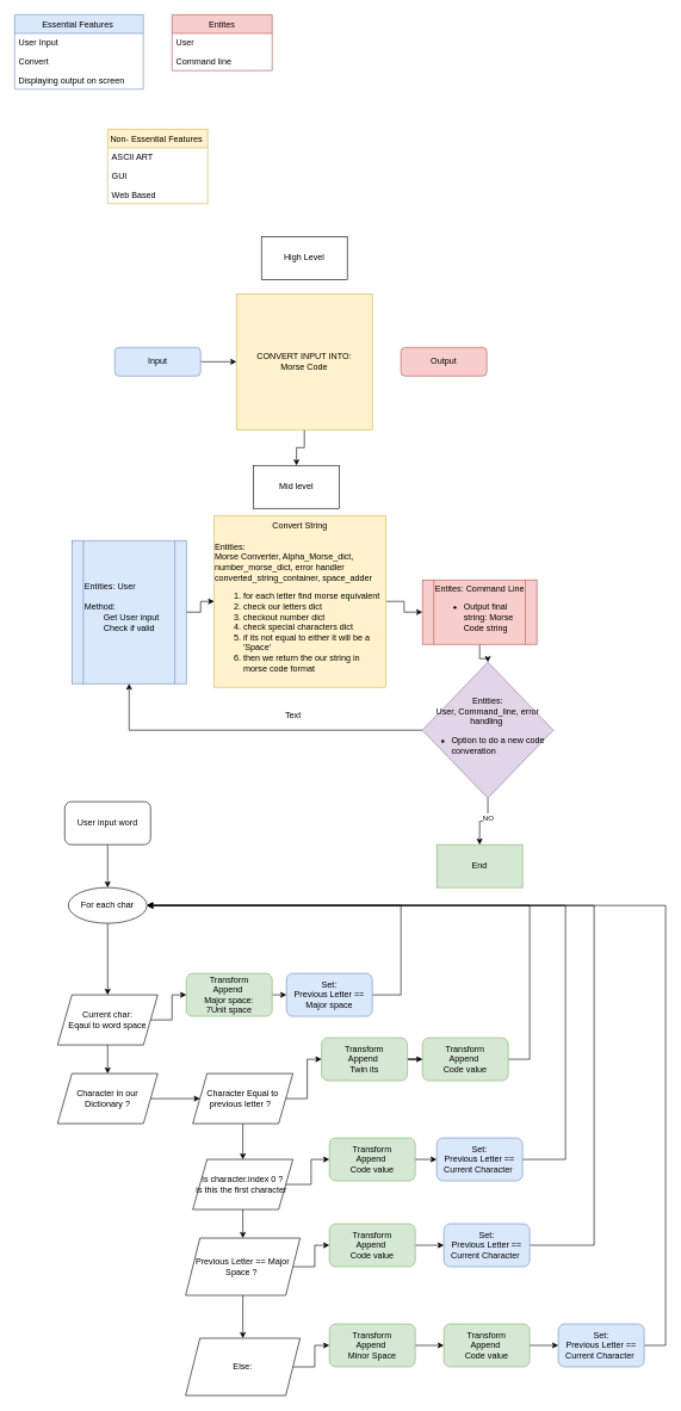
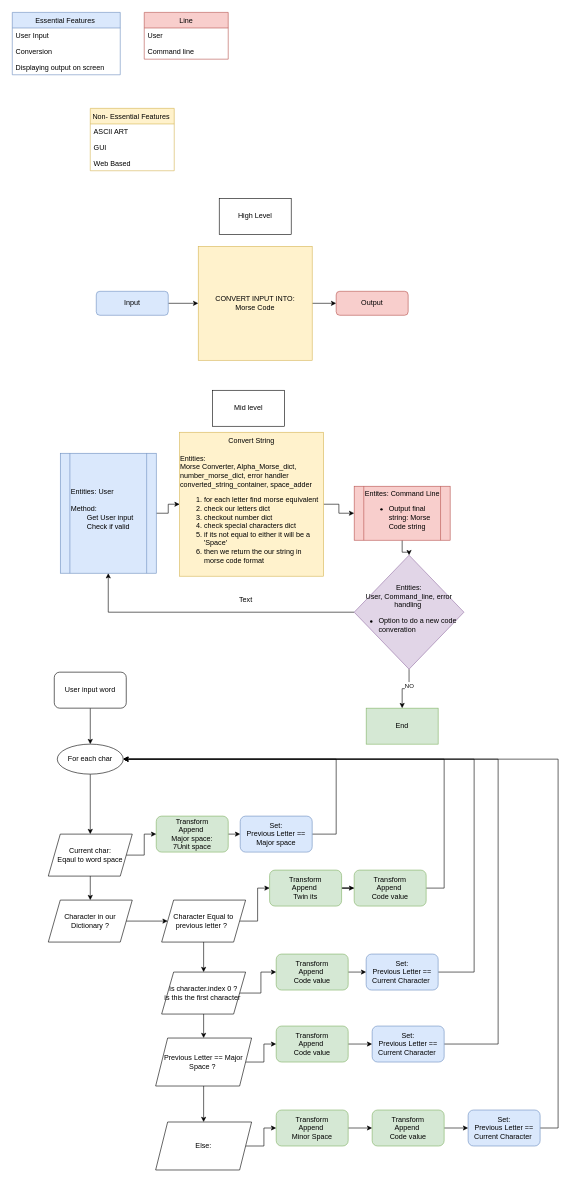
  <mxCell id="0" />
  <mxCell id="1" parent="0" />
  <mxCell id="2" style="edgeStyle=orthogonalEdgeStyle;rounded=0;orthogonalLoop=1;jettySize=auto;html=1;exitX=1;exitY=0.5;exitDx=0;exitDy=0;" edge="1" parent="1" source="3" target="11"><mxGeometry relative="1" as="geometry" /></mxCell>
  <mxCell id="3" value="Entities: User&amp;nbsp;&lt;br&gt;&lt;br&gt;Method:&lt;br&gt;&lt;span style=&quot;white-space: pre&quot;&gt;&#09;&lt;/span&gt;Get User input&lt;br&gt;&lt;span style=&quot;white-space: pre&quot;&gt;&#09;&lt;/span&gt;Check if valid&amp;nbsp;&lt;br&gt;&lt;span style=&quot;white-space: pre&quot;&gt;&#09;&lt;/span&gt;" style="shape=process;whiteSpace=wrap;html=1;backgroundOutline=1;align=left;fillColor=#dae8fc;strokeColor=#6c8ebf;" vertex="1" parent="1"><mxGeometry x="100" y="755" width="160" height="200" as="geometry" /></mxCell>
- <mxCell id="4" style="edgeStyle=orthogonalEdgeStyle;rounded=0;orthogonalLoop=1;jettySize=auto;html=1;" edge="1" parent="1" source="5" target="27"><mxGeometry relative="1" as="geometry" /></mxCell>
+ <mxCell id="4" style="edgeStyle=orthogonalEdgeStyle;rounded=0;orthogonalLoop=1;jettySize=auto;html=1;entryX=0;entryY=0.5;entryDx=0;entryDy=0;" edge="1" parent="1" source="5" target="8"><mxGeometry relative="1" as="geometry" /></mxCell>
  <mxCell id="5" value="CONVERT INPUT INTO:&lt;br&gt;Morse Code" style="whiteSpace=wrap;html=1;aspect=fixed;fillColor=#fff2cc;strokeColor=#d6b656;" vertex="1" parent="1"><mxGeometry x="330" y="410" width="190" height="190" as="geometry" /></mxCell>
  <mxCell id="6" style="edgeStyle=orthogonalEdgeStyle;rounded=0;orthogonalLoop=1;jettySize=auto;html=1;entryX=0;entryY=0.5;entryDx=0;entryDy=0;" edge="1" parent="1" source="7" target="5"><mxGeometry relative="1" as="geometry" /></mxCell>
  <mxCell id="7" value="Input" style="rounded=1;whiteSpace=wrap;html=1;fontSize=12;glass=0;strokeWidth=1;shadow=0;fillColor=#dae8fc;strokeColor=#6c8ebf;" vertex="1" parent="1"><mxGeometry x="160" y="485" width="120" height="40" as="geometry" /></mxCell>
  <mxCell id="8" value="Output" style="rounded=1;whiteSpace=wrap;html=1;fontSize=12;glass=0;strokeWidth=1;shadow=0;fillColor=#f8cecc;strokeColor=#b85450;" vertex="1" parent="1"><mxGeometry x="560" y="485" width="120" height="40" as="geometry" /></mxCell>
  <mxCell id="9" value="High Level" style="rounded=0;whiteSpace=wrap;html=1;" vertex="1" parent="1"><mxGeometry x="365" y="330" width="120" height="60" as="geometry" /></mxCell>
  <mxCell id="10" style="edgeStyle=orthogonalEdgeStyle;rounded=0;orthogonalLoop=1;jettySize=auto;html=1;" edge="1" parent="1" source="11" target="13"><mxGeometry relative="1" as="geometry" /></mxCell>
  <mxCell id="11" value="Convert String&lt;br&gt;&lt;br&gt;&lt;div style=&quot;text-align: left&quot;&gt;Entities:&amp;nbsp;&lt;/div&gt;&lt;div style=&quot;text-align: left&quot;&gt;Morse Converter, Alpha_Morse_dict, number_morse_dict, error handler converted_string_container, space_adder&lt;/div&gt;&lt;ol&gt;&lt;li style=&quot;text-align: left&quot;&gt;for each letter find morse equivalent&lt;/li&gt;&lt;li style=&quot;text-align: left&quot;&gt;check our letters dict&amp;nbsp;&lt;/li&gt;&lt;li style=&quot;text-align: left&quot;&gt;checkout number dict&lt;/li&gt;&lt;li style=&quot;text-align: left&quot;&gt;check special characters dict&lt;/li&gt;&lt;li style=&quot;text-align: left&quot;&gt;if its not equal to either it will be a 'Space'&lt;/li&gt;&lt;li style=&quot;text-align: left&quot;&gt;&lt;span&gt;then we return the our string in morse code format&amp;nbsp; &amp;nbsp;&lt;/span&gt;&lt;br&gt;&lt;/li&gt;&lt;/ol&gt;" style="whiteSpace=wrap;html=1;aspect=fixed;fillColor=#fff2cc;strokeColor=#d6b656;" vertex="1" parent="1"><mxGeometry x="299" y="720" width="240" height="240" as="geometry" /></mxCell>
  <mxCell id="12" style="edgeStyle=orthogonalEdgeStyle;rounded=0;orthogonalLoop=1;jettySize=auto;html=1;entryX=0.5;entryY=0;entryDx=0;entryDy=0;" edge="1" parent="1" source="13" target="31"><mxGeometry relative="1" as="geometry" /></mxCell>
  <mxCell id="13" value="Entites: Command Line&lt;br&gt;&lt;ul&gt;&lt;li&gt;Output final string: Morse Code string&lt;/li&gt;&lt;/ul&gt;" style="shape=process;whiteSpace=wrap;html=1;backgroundOutline=1;align=left;fillColor=#f8cecc;strokeColor=#b85450;" vertex="1" parent="1"><mxGeometry x="590" y="810" width="160" height="90" as="geometry" /></mxCell>
  <mxCell id="14" value="Text" style="text;html=1;align=center;verticalAlign=middle;resizable=0;points=[];autosize=1;strokeColor=none;fillColor=none;" vertex="1" parent="1"><mxGeometry x="389" y="990" width="40" height="20" as="geometry" /></mxCell>
  <mxCell id="15" value="End" style="rounded=0;whiteSpace=wrap;html=1;fillColor=#d5e8d4;strokeColor=#82b366;" vertex="1" parent="1"><mxGeometry x="610" y="1180" width="120" height="60" as="geometry" /></mxCell>
  <mxCell id="16" value="Essential Features " style="swimlane;fontStyle=0;childLayout=stackLayout;horizontal=1;startSize=26;horizontalStack=0;resizeParent=1;resizeParentMax=0;resizeLast=0;collapsible=1;marginBottom=0;fillColor=#dae8fc;strokeColor=#6c8ebf;" vertex="1" parent="1"><mxGeometry x="20" y="20" width="180" height="104" as="geometry" /></mxCell>
  <mxCell id="17" value="User Input" style="text;strokeColor=none;fillColor=none;align=left;verticalAlign=top;spacingLeft=4;spacingRight=4;overflow=hidden;rotatable=0;points=[[0,0.5],[1,0.5]];portConstraint=eastwest;" vertex="1" parent="16"><mxGeometry y="26" width="180" height="26" as="geometry" /></mxCell>
- <mxCell id="18" value="Convert " style="text;strokeColor=none;fillColor=none;align=left;verticalAlign=top;spacingLeft=4;spacingRight=4;overflow=hidden;rotatable=0;points=[[0,0.5],[1,0.5]];portConstraint=eastwest;" vertex="1" parent="16"><mxGeometry y="52" width="180" height="26" as="geometry" /></mxCell>
+ <mxCell id="18" value="Conversion " style="text;strokeColor=none;fillColor=none;align=left;verticalAlign=top;spacingLeft=4;spacingRight=4;overflow=hidden;rotatable=0;points=[[0,0.5],[1,0.5]];portConstraint=eastwest;" vertex="1" parent="16"><mxGeometry y="52" width="180" height="26" as="geometry" /></mxCell>
  <mxCell id="19" value="Displaying output on screen" style="text;strokeColor=none;fillColor=none;align=left;verticalAlign=top;spacingLeft=4;spacingRight=4;overflow=hidden;rotatable=0;points=[[0,0.5],[1,0.5]];portConstraint=eastwest;" vertex="1" parent="16"><mxGeometry y="78" width="180" height="26" as="geometry" /></mxCell>
- <mxCell id="20" value="Entites" style="swimlane;fontStyle=0;childLayout=stackLayout;horizontal=1;startSize=26;horizontalStack=0;resizeParent=1;resizeParentMax=0;resizeLast=0;collapsible=1;marginBottom=0;fillColor=#f8cecc;strokeColor=#b85450;" vertex="1" parent="1"><mxGeometry x="240" y="20" width="140" height="78" as="geometry" /></mxCell>
+ <mxCell id="20" value="Line" style="swimlane;fontStyle=0;childLayout=stackLayout;horizontal=1;startSize=26;horizontalStack=0;resizeParent=1;resizeParentMax=0;resizeLast=0;collapsible=1;marginBottom=0;fillColor=#f8cecc;strokeColor=#b85450;" vertex="1" parent="1"><mxGeometry x="240" y="20" width="140" height="78" as="geometry" /></mxCell>
  <mxCell id="21" value="User" style="text;strokeColor=none;fillColor=none;align=left;verticalAlign=top;spacingLeft=4;spacingRight=4;overflow=hidden;rotatable=0;points=[[0,0.5],[1,0.5]];portConstraint=eastwest;" vertex="1" parent="20"><mxGeometry y="26" width="140" height="26" as="geometry" /></mxCell>
  <mxCell id="22" value="Command line" style="text;strokeColor=none;fillColor=none;align=left;verticalAlign=top;spacingLeft=4;spacingRight=4;overflow=hidden;rotatable=0;points=[[0,0.5],[1,0.5]];portConstraint=eastwest;" vertex="1" parent="20"><mxGeometry y="52" width="140" height="26" as="geometry" /></mxCell>
  <mxCell id="23" value="Non- Essential Features " style="swimlane;fontStyle=0;childLayout=stackLayout;horizontal=1;startSize=26;horizontalStack=0;resizeParent=1;resizeParentMax=0;resizeLast=0;collapsible=1;marginBottom=0;fillColor=#fff2cc;strokeColor=#d6b656;" vertex="1" parent="1"><mxGeometry x="150" y="180" width="140" height="104" as="geometry" /></mxCell>
  <mxCell id="24" value="ASCII ART" style="text;strokeColor=none;fillColor=none;align=left;verticalAlign=top;spacingLeft=4;spacingRight=4;overflow=hidden;rotatable=0;points=[[0,0.5],[1,0.5]];portConstraint=eastwest;" vertex="1" parent="23"><mxGeometry y="26" width="140" height="26" as="geometry" /></mxCell>
  <mxCell id="25" value="GUI" style="text;strokeColor=none;fillColor=none;align=left;verticalAlign=top;spacingLeft=4;spacingRight=4;overflow=hidden;rotatable=0;points=[[0,0.5],[1,0.5]];portConstraint=eastwest;" vertex="1" parent="23"><mxGeometry y="52" width="140" height="26" as="geometry" /></mxCell>
  <mxCell id="26" value="Web Based&#10;" style="text;strokeColor=none;fillColor=none;align=left;verticalAlign=top;spacingLeft=4;spacingRight=4;overflow=hidden;rotatable=0;points=[[0,0.5],[1,0.5]];portConstraint=eastwest;" vertex="1" parent="23"><mxGeometry y="78" width="140" height="26" as="geometry" /></mxCell>
  <mxCell id="27" value="Mid level&lt;br&gt;" style="rounded=0;whiteSpace=wrap;html=1;" vertex="1" parent="1"><mxGeometry x="354" y="650" width="120" height="60" as="geometry" /></mxCell>
  <mxCell id="28" style="edgeStyle=orthogonalEdgeStyle;rounded=0;orthogonalLoop=1;jettySize=auto;html=1;" edge="1" parent="1" source="31" target="15"><mxGeometry relative="1" as="geometry" /></mxCell>
  <mxCell id="29" value="&lt;font size=&quot;1&quot;&gt;NO&lt;/font&gt;" style="edgeLabel;html=1;align=center;verticalAlign=middle;resizable=0;points=[];" vertex="1" connectable="0" parent="28"><mxGeometry x="-0.3" relative="1" as="geometry"><mxPoint as="offset" /></mxGeometry></mxCell>
  <mxCell id="30" style="edgeStyle=orthogonalEdgeStyle;rounded=0;orthogonalLoop=1;jettySize=auto;html=1;entryX=0.5;entryY=1;entryDx=0;entryDy=0;" edge="1" parent="1" source="31" target="3"><mxGeometry relative="1" as="geometry" /></mxCell>
  <mxCell id="31" value="Entities:&lt;br&gt;User, Command_line, error handling&amp;nbsp;&lt;br&gt;&lt;ul style=&quot;text-align: left&quot;&gt;&lt;li&gt;Option to do a new code converation&amp;nbsp;&lt;/li&gt;&lt;/ul&gt;" style="rhombus;whiteSpace=wrap;html=1;fillColor=#e1d5e7;strokeColor=#9673a6;" vertex="1" parent="1"><mxGeometry x="590" y="925" width="183" height="190" as="geometry" /></mxCell>
  <mxCell id="32" style="edgeStyle=orthogonalEdgeStyle;rounded=0;orthogonalLoop=1;jettySize=auto;html=1;exitX=1;exitY=0.5;exitDx=0;exitDy=0;entryX=0;entryY=0.5;entryDx=0;entryDy=0;" edge="1" parent="1" source="33" target="35"><mxGeometry relative="1" as="geometry" /></mxCell>
  <mxCell id="33" value="Transform&lt;br&gt;Append&amp;nbsp;&lt;br&gt;Major space: &lt;br&gt;7Unit space" style="rounded=1;whiteSpace=wrap;html=1;fillColor=#d5e8d4;strokeColor=#82b366;" vertex="1" parent="1"><mxGeometry x="260" y="1360" width="120" height="60" as="geometry" /></mxCell>
  <mxCell id="34" style="edgeStyle=orthogonalEdgeStyle;rounded=0;orthogonalLoop=1;jettySize=auto;html=1;entryX=1;entryY=0.5;entryDx=0;entryDy=0;" edge="1" parent="1" source="35" target="71"><mxGeometry relative="1" as="geometry"><Array as="points"><mxPoint x="560" y="1390" /><mxPoint x="560" y="1265" /></Array></mxGeometry></mxCell>
  <mxCell id="35" value="Set:&lt;br&gt;Previous Letter == Major space" style="rounded=1;whiteSpace=wrap;html=1;fillColor=#dae8fc;strokeColor=#6c8ebf;" vertex="1" parent="1"><mxGeometry x="400" y="1360" width="120" height="60" as="geometry" /></mxCell>
  <mxCell id="36" style="edgeStyle=orthogonalEdgeStyle;rounded=0;orthogonalLoop=1;jettySize=auto;html=1;exitX=1;exitY=0.5;exitDx=0;exitDy=0;entryX=0;entryY=0.5;entryDx=0;entryDy=0;" edge="1" parent="1" source="38" target="33"><mxGeometry relative="1" as="geometry" /></mxCell>
  <mxCell id="37" style="edgeStyle=orthogonalEdgeStyle;rounded=0;orthogonalLoop=1;jettySize=auto;html=1;exitX=0.5;exitY=1;exitDx=0;exitDy=0;" edge="1" parent="1" source="38" target="40"><mxGeometry relative="1" as="geometry" /></mxCell>
  <mxCell id="38" value="Current char:&lt;br&gt;Eqaul to word space" style="shape=parallelogram;perimeter=parallelogramPerimeter;whiteSpace=wrap;html=1;fixedSize=1;" vertex="1" parent="1"><mxGeometry x="80" y="1390" width="140" height="70" as="geometry" /></mxCell>
  <mxCell id="39" style="edgeStyle=orthogonalEdgeStyle;rounded=0;orthogonalLoop=1;jettySize=auto;html=1;entryX=0;entryY=0.5;entryDx=0;entryDy=0;" edge="1" parent="1" source="40" target="43"><mxGeometry relative="1" as="geometry" /></mxCell>
  <mxCell id="40" value="Character in our Dictionary ?" style="shape=parallelogram;perimeter=parallelogramPerimeter;whiteSpace=wrap;html=1;fixedSize=1;" vertex="1" parent="1"><mxGeometry x="80" y="1500" width="140" height="70" as="geometry" /></mxCell>
  <mxCell id="41" style="edgeStyle=orthogonalEdgeStyle;rounded=0;orthogonalLoop=1;jettySize=auto;html=1;exitX=1;exitY=0.5;exitDx=0;exitDy=0;entryX=0;entryY=0.5;entryDx=0;entryDy=0;" edge="1" parent="1" source="43" target="45"><mxGeometry relative="1" as="geometry" /></mxCell>
  <mxCell id="42" style="edgeStyle=orthogonalEdgeStyle;rounded=0;orthogonalLoop=1;jettySize=auto;html=1;" edge="1" parent="1" source="43" target="50"><mxGeometry relative="1" as="geometry" /></mxCell>
  <mxCell id="43" value="Character Equal to previous letter ?&amp;nbsp;&amp;nbsp;" style="shape=parallelogram;perimeter=parallelogramPerimeter;whiteSpace=wrap;html=1;fixedSize=1;" vertex="1" parent="1"><mxGeometry x="269" y="1500" width="140" height="70" as="geometry" /></mxCell>
  <mxCell id="44" value="" style="edgeStyle=orthogonalEdgeStyle;rounded=0;orthogonalLoop=1;jettySize=auto;html=1;" edge="1" parent="1" source="45" target="47"><mxGeometry relative="1" as="geometry" /></mxCell>
  <mxCell id="45" value="Transform&lt;br&gt;Append&amp;nbsp;&lt;br&gt;Twin its" style="rounded=1;whiteSpace=wrap;html=1;fillColor=#d5e8d4;strokeColor=#82b366;" vertex="1" parent="1"><mxGeometry x="449" y="1450" width="120" height="60" as="geometry" /></mxCell>
  <mxCell id="46" style="edgeStyle=orthogonalEdgeStyle;rounded=0;orthogonalLoop=1;jettySize=auto;html=1;entryX=1;entryY=0.5;entryDx=0;entryDy=0;" edge="1" parent="1" source="47" target="71"><mxGeometry relative="1" as="geometry"><Array as="points"><mxPoint x="740" y="1480" /><mxPoint x="740" y="1265" /></Array></mxGeometry></mxCell>
  <mxCell id="47" value="Transform&lt;br&gt;Append&amp;nbsp;&lt;br&gt;Code value" style="rounded=1;whiteSpace=wrap;html=1;fillColor=#d5e8d4;strokeColor=#82b366;" vertex="1" parent="1"><mxGeometry x="590" y="1450" width="120" height="60" as="geometry" /></mxCell>
  <mxCell id="48" style="edgeStyle=orthogonalEdgeStyle;rounded=0;orthogonalLoop=1;jettySize=auto;html=1;entryX=0;entryY=0.5;entryDx=0;entryDy=0;" edge="1" parent="1" source="50" target="52"><mxGeometry relative="1" as="geometry" /></mxCell>
  <mxCell id="49" style="edgeStyle=orthogonalEdgeStyle;rounded=0;orthogonalLoop=1;jettySize=auto;html=1;" edge="1" parent="1" source="50" target="57"><mxGeometry relative="1" as="geometry" /></mxCell>
  <mxCell id="50" value="is character.index 0 ?&lt;br&gt;is this the first character&amp;nbsp;" style="shape=parallelogram;perimeter=parallelogramPerimeter;whiteSpace=wrap;html=1;fixedSize=1;" vertex="1" parent="1"><mxGeometry x="269" y="1620" width="140" height="70" as="geometry" /></mxCell>
  <mxCell id="51" style="edgeStyle=orthogonalEdgeStyle;rounded=0;orthogonalLoop=1;jettySize=auto;html=1;exitX=1;exitY=0.5;exitDx=0;exitDy=0;entryX=0;entryY=0.5;entryDx=0;entryDy=0;" edge="1" parent="1" source="52" target="54"><mxGeometry relative="1" as="geometry" /></mxCell>
  <mxCell id="52" value="Transform&lt;br&gt;Append&amp;nbsp;&lt;br&gt;Code value" style="rounded=1;whiteSpace=wrap;html=1;fillColor=#d5e8d4;strokeColor=#82b366;" vertex="1" parent="1"><mxGeometry x="460" y="1590" width="120" height="60" as="geometry" /></mxCell>
  <mxCell id="53" style="edgeStyle=orthogonalEdgeStyle;rounded=0;orthogonalLoop=1;jettySize=auto;html=1;entryX=1;entryY=0.5;entryDx=0;entryDy=0;" edge="1" parent="1" source="54" target="71"><mxGeometry relative="1" as="geometry"><Array as="points"><mxPoint x="790" y="1620" /><mxPoint x="790" y="1265" /></Array></mxGeometry></mxCell>
  <mxCell id="54" value="Set:&lt;br&gt;Previous Letter == Current Character&amp;nbsp;" style="rounded=1;whiteSpace=wrap;html=1;fillColor=#dae8fc;strokeColor=#6c8ebf;" vertex="1" parent="1"><mxGeometry x="610" y="1590" width="120" height="60" as="geometry" /></mxCell>
  <mxCell id="55" style="edgeStyle=orthogonalEdgeStyle;rounded=0;orthogonalLoop=1;jettySize=auto;html=1;" edge="1" parent="1" source="57" target="59"><mxGeometry relative="1" as="geometry" /></mxCell>
  <mxCell id="56" style="edgeStyle=orthogonalEdgeStyle;rounded=0;orthogonalLoop=1;jettySize=auto;html=1;" edge="1" parent="1" source="57" target="63"><mxGeometry relative="1" as="geometry" /></mxCell>
  <mxCell id="57" value="Previous Letter == Major Space ?&amp;nbsp;" style="shape=parallelogram;perimeter=parallelogramPerimeter;whiteSpace=wrap;html=1;fixedSize=1;" vertex="1" parent="1"><mxGeometry x="259" y="1730" width="160" height="80" as="geometry" /></mxCell>
  <mxCell id="58" style="edgeStyle=orthogonalEdgeStyle;rounded=0;orthogonalLoop=1;jettySize=auto;html=1;" edge="1" parent="1" source="59" target="61"><mxGeometry relative="1" as="geometry" /></mxCell>
  <mxCell id="59" value="Transform&lt;br&gt;Append&amp;nbsp;&lt;br&gt;Code value" style="rounded=1;whiteSpace=wrap;html=1;fillColor=#d5e8d4;strokeColor=#82b366;" vertex="1" parent="1"><mxGeometry x="460" y="1710" width="120" height="60" as="geometry" /></mxCell>
  <mxCell id="60" style="edgeStyle=orthogonalEdgeStyle;rounded=0;orthogonalLoop=1;jettySize=auto;html=1;entryX=1;entryY=0.5;entryDx=0;entryDy=0;" edge="1" parent="1" source="61" target="71"><mxGeometry relative="1" as="geometry"><Array as="points"><mxPoint x="830" y="1740" /><mxPoint x="830" y="1265" /></Array></mxGeometry></mxCell>
  <mxCell id="61" value="Set:&lt;br&gt;Previous Letter == Current Character&amp;nbsp;" style="rounded=1;whiteSpace=wrap;html=1;fillColor=#dae8fc;strokeColor=#6c8ebf;" vertex="1" parent="1"><mxGeometry x="620" y="1710" width="120" height="60" as="geometry" /></mxCell>
  <mxCell id="62" style="edgeStyle=orthogonalEdgeStyle;rounded=0;orthogonalLoop=1;jettySize=auto;html=1;entryX=0;entryY=0.5;entryDx=0;entryDy=0;" edge="1" parent="1" source="63" target="65"><mxGeometry relative="1" as="geometry" /></mxCell>
  <mxCell id="63" value="Else:" style="shape=parallelogram;perimeter=parallelogramPerimeter;whiteSpace=wrap;html=1;fixedSize=1;" vertex="1" parent="1"><mxGeometry x="259" y="1870" width="160" height="80" as="geometry" /></mxCell>
  <mxCell id="64" style="edgeStyle=orthogonalEdgeStyle;rounded=0;orthogonalLoop=1;jettySize=auto;html=1;entryX=0;entryY=0.5;entryDx=0;entryDy=0;" edge="1" parent="1" source="65" target="67"><mxGeometry relative="1" as="geometry" /></mxCell>
  <mxCell id="65" value="Transform&lt;br&gt;Append&amp;nbsp;&lt;br&gt;Minor Space" style="rounded=1;whiteSpace=wrap;html=1;fillColor=#d5e8d4;strokeColor=#82b366;" vertex="1" parent="1"><mxGeometry x="460" y="1850" width="120" height="60" as="geometry" /></mxCell>
  <mxCell id="66" style="edgeStyle=orthogonalEdgeStyle;rounded=0;orthogonalLoop=1;jettySize=auto;html=1;" edge="1" parent="1" source="67" target="69"><mxGeometry relative="1" as="geometry" /></mxCell>
  <mxCell id="67" value="Transform&lt;br&gt;Append&amp;nbsp;&lt;br&gt;Code value" style="rounded=1;whiteSpace=wrap;html=1;fillColor=#d5e8d4;strokeColor=#82b366;" vertex="1" parent="1"><mxGeometry x="620" y="1850" width="120" height="60" as="geometry" /></mxCell>
  <mxCell id="68" style="edgeStyle=orthogonalEdgeStyle;rounded=0;orthogonalLoop=1;jettySize=auto;html=1;entryX=1;entryY=0.5;entryDx=0;entryDy=0;" edge="1" parent="1" source="69" target="71"><mxGeometry relative="1" as="geometry"><Array as="points"><mxPoint x="930" y="1880" /><mxPoint x="930" y="1265" /></Array></mxGeometry></mxCell>
  <mxCell id="69" value="Set:&lt;br&gt;Previous Letter == Current Character&amp;nbsp;" style="rounded=1;whiteSpace=wrap;html=1;fillColor=#dae8fc;strokeColor=#6c8ebf;" vertex="1" parent="1"><mxGeometry x="780" y="1850" width="120" height="60" as="geometry" /></mxCell>
  <mxCell id="70" style="edgeStyle=orthogonalEdgeStyle;rounded=0;orthogonalLoop=1;jettySize=auto;html=1;exitX=0.5;exitY=1;exitDx=0;exitDy=0;entryX=0.5;entryY=0;entryDx=0;entryDy=0;" edge="1" parent="1" source="71" target="38"><mxGeometry relative="1" as="geometry" /></mxCell>
  <mxCell id="71" value="For each char" style="ellipse;whiteSpace=wrap;html=1;" vertex="1" parent="1"><mxGeometry x="95" y="1240" width="110" height="50" as="geometry" /></mxCell>
  <mxCell id="72" style="edgeStyle=orthogonalEdgeStyle;rounded=0;orthogonalLoop=1;jettySize=auto;html=1;" edge="1" parent="1" source="73" target="71"><mxGeometry relative="1" as="geometry" /></mxCell>
  <mxCell id="73" value="User input word" style="rounded=1;whiteSpace=wrap;html=1;" vertex="1" parent="1"><mxGeometry x="90" y="1120" width="120" height="60" as="geometry" /></mxCell>
